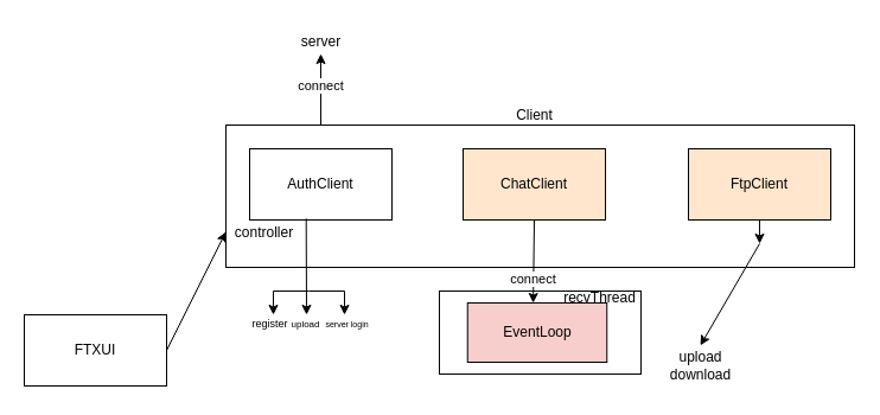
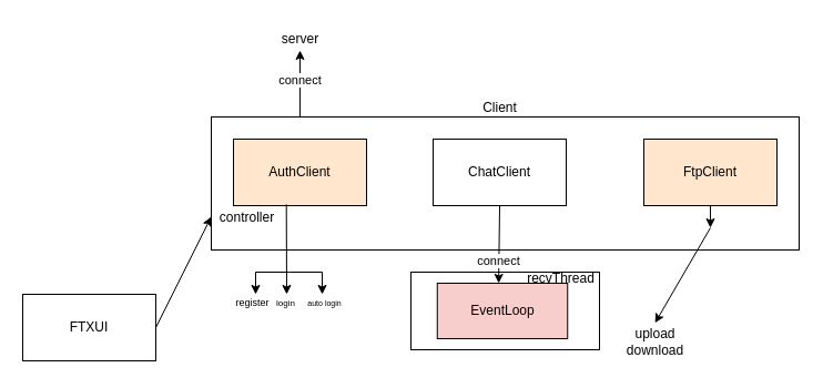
  <mxCell id="0" />
  <mxCell id="1" parent="0" />
- <mxCell id="2" value="ChatClient" style="rounded=0;whiteSpace=wrap;html=1;fillColor=#ffe6cc;" vertex="1" parent="1"><mxGeometry x="390" y="125" width="120" height="60" as="geometry" /></mxCell>
- <mxCell id="3" value="AuthClient" style="rounded=0;whiteSpace=wrap;html=1;" vertex="1" parent="1"><mxGeometry x="210" y="125" width="120" height="60" as="geometry" /></mxCell>
+ <mxCell id="2" value="ChatClient" style="rounded=0;whiteSpace=wrap;html=1;" vertex="1" parent="1"><mxGeometry x="390" y="125" width="120" height="60" as="geometry" /></mxCell>
+ <mxCell id="3" value="AuthClient" style="rounded=0;whiteSpace=wrap;html=1;fillColor=#ffe6cc;" vertex="1" parent="1"><mxGeometry x="210" y="125" width="120" height="60" as="geometry" /></mxCell>
  <mxCell id="4" value="FtpClient" style="rounded=0;whiteSpace=wrap;html=1;fillColor=#ffe6cc;" vertex="1" parent="1"><mxGeometry x="580" y="125" width="120" height="60" as="geometry" /></mxCell>
  <mxCell id="5" value="" style="rounded=0;whiteSpace=wrap;html=1;fillColor=none;" vertex="1" parent="1"><mxGeometry x="190" y="105" width="530" height="120" as="geometry" /></mxCell>
  <mxCell id="6" value="Client" style="text;html=1;align=center;verticalAlign=middle;resizable=0;points=[];autosize=1;strokeColor=none;fillColor=none;" vertex="1" parent="1"><mxGeometry x="425" y="82" width="50" height="30" as="geometry" /></mxCell>
  <mxCell id="7" value="" style="endArrow=classic;html=1;rounded=0;exitX=0.151;exitY=0;exitDx=0;exitDy=0;exitPerimeter=0;" edge="1" parent="1" source="5"><mxGeometry width="50" height="50" relative="1" as="geometry"><mxPoint x="475" y="-5" as="sourcePoint" /><mxPoint x="270" y="45" as="targetPoint" /></mxGeometry></mxCell>
  <mxCell id="8" value="connect" style="edgeLabel;html=1;align=center;verticalAlign=middle;resizable=0;points=[];" vertex="1" connectable="0" parent="7"><mxGeometry x="0.133" y="1" relative="1" as="geometry"><mxPoint as="offset" /></mxGeometry></mxCell>
  <mxCell id="9" value="server" style="text;html=1;align=center;verticalAlign=middle;resizable=0;points=[];autosize=1;strokeColor=none;fillColor=none;" vertex="1" parent="1"><mxGeometry x="240" y="20" width="60" height="30" as="geometry" /></mxCell>
  <mxCell id="10" value="FTXUI" style="rounded=0;whiteSpace=wrap;html=1;" vertex="1" parent="1"><mxGeometry x="20" y="265" width="120" height="60" as="geometry" /></mxCell>
  <mxCell id="11" value="" style="endArrow=classic;html=1;rounded=0;exitX=1;exitY=0.5;exitDx=0;exitDy=0;entryX=0;entryY=0.75;entryDx=0;entryDy=0;" edge="1" parent="1" source="10" target="5"><mxGeometry width="50" height="50" relative="1" as="geometry"><mxPoint x="420" y="215" as="sourcePoint" /><mxPoint x="470" y="165" as="targetPoint" /></mxGeometry></mxCell>
  <mxCell id="12" value="controller" style="text;html=1;align=center;verticalAlign=middle;resizable=0;points=[];autosize=1;strokeColor=none;fillColor=none;" vertex="1" parent="1"><mxGeometry x="187" y="181" width="70" height="30" as="geometry" /></mxCell>
  <mxCell id="13" value="" style="endArrow=classic;html=1;rounded=0;exitX=1.01;exitY=0.095;exitDx=0;exitDy=0;exitPerimeter=0;" edge="1" parent="1" source="12"><mxGeometry width="50" height="50" relative="1" as="geometry"><mxPoint x="420" y="215" as="sourcePoint" /><mxPoint x="258" y="265" as="targetPoint" /></mxGeometry></mxCell>
  <mxCell id="14" value="EventLoop" style="rounded=0;whiteSpace=wrap;html=1;fillColor=#f8cecc;" vertex="1" parent="1"><mxGeometry x="393.75" y="255" width="117.5" height="50" as="geometry" /></mxCell>
  <mxCell id="15" value="" style="endArrow=classic;html=1;rounded=0;entryX=0.471;entryY=0;entryDx=0;entryDy=0;entryPerimeter=0;" edge="1" parent="1" target="14"><mxGeometry width="50" height="50" relative="1" as="geometry"><mxPoint x="450" y="185" as="sourcePoint" /><mxPoint x="470" y="165" as="targetPoint" /></mxGeometry></mxCell>
  <mxCell id="16" value="connect" style="edgeLabel;html=1;align=center;verticalAlign=middle;resizable=0;points=[];" vertex="1" connectable="0" parent="15"><mxGeometry x="0.429" y="-1" relative="1" as="geometry"><mxPoint as="offset" /></mxGeometry></mxCell>
  <mxCell id="17" value="" style="rounded=0;whiteSpace=wrap;html=1;fillColor=none;" vertex="1" parent="1"><mxGeometry x="370" y="245" width="170" height="70" as="geometry" /></mxCell>
  <mxCell id="18" value="recvThread" style="text;html=1;align=center;verticalAlign=middle;resizable=0;points=[];autosize=1;strokeColor=none;fillColor=none;" vertex="1" parent="1"><mxGeometry x="465" y="236" width="80" height="30" as="geometry" /></mxCell>
  <mxCell id="19" value="" style="endArrow=classic;html=1;rounded=0;" edge="1" parent="1"><mxGeometry width="50" height="50" relative="1" as="geometry"><mxPoint x="260" y="245" as="sourcePoint" /><mxPoint x="230" y="265" as="targetPoint" /><Array as="points"><mxPoint x="230" y="245" /></Array></mxGeometry></mxCell>
  <mxCell id="20" value="" style="endArrow=classic;html=1;rounded=0;" edge="1" parent="1"><mxGeometry width="50" height="50" relative="1" as="geometry"><mxPoint x="260" y="245" as="sourcePoint" /><mxPoint x="290" y="265" as="targetPoint" /><Array as="points"><mxPoint x="290" y="245" /></Array></mxGeometry></mxCell>
  <mxCell id="21" value="&lt;font style=&quot;font-size: 9px;&quot;&gt;register&lt;/font&gt;" style="text;html=1;align=center;verticalAlign=middle;resizable=0;points=[];autosize=1;strokeColor=none;fillColor=none;" vertex="1" parent="1"><mxGeometry x="202" y="257" width="50" height="30" as="geometry" /></mxCell>
- <mxCell id="22" value="&lt;font style=&quot;font-size: 8px;&quot;&gt;upload&lt;/font&gt;" style="text;html=1;align=center;verticalAlign=middle;resizable=0;points=[];autosize=1;strokeColor=none;fillColor=none;" vertex="1" parent="1"><mxGeometry x="237" y="257" width="40" height="30" as="geometry" /></mxCell>
- <mxCell id="23" value="&lt;font style=&quot;font-size: 7px;&quot;&gt;server login&lt;/font&gt;" style="text;html=1;align=center;verticalAlign=middle;resizable=0;points=[];autosize=1;strokeColor=none;fillColor=none;" vertex="1" parent="1"><mxGeometry x="267" y="257" width="50" height="30" as="geometry" /></mxCell>
+ <mxCell id="22" value="&lt;font style=&quot;font-size: 8px;&quot;&gt;login&lt;/font&gt;" style="text;html=1;align=center;verticalAlign=middle;resizable=0;points=[];autosize=1;strokeColor=none;fillColor=none;" vertex="1" parent="1"><mxGeometry x="237" y="257" width="40" height="30" as="geometry" /></mxCell>
+ <mxCell id="23" value="&lt;font style=&quot;font-size: 7px;&quot;&gt;auto login&lt;/font&gt;" style="text;html=1;align=center;verticalAlign=middle;resizable=0;points=[];autosize=1;strokeColor=none;fillColor=none;" vertex="1" parent="1"><mxGeometry x="267" y="257" width="50" height="30" as="geometry" /></mxCell>
  <mxCell id="24" value="" style="endArrow=classic;html=1;rounded=0;exitX=0.849;exitY=0.667;exitDx=0;exitDy=0;exitPerimeter=0;" edge="1" parent="1" source="5"><mxGeometry width="50" height="50" relative="1" as="geometry"><mxPoint x="430" y="165" as="sourcePoint" /><mxPoint x="640" y="205" as="targetPoint" /></mxGeometry></mxCell>
  <mxCell id="25" value="upload&lt;div&gt;download&lt;/div&gt;" style="text;html=1;align=center;verticalAlign=middle;resizable=0;points=[];autosize=1;strokeColor=none;fillColor=none;" vertex="1" parent="1"><mxGeometry x="555" y="288" width="70" height="40" as="geometry" /></mxCell>
  <mxCell id="26" value="" style="endArrow=classic;html=1;rounded=0;entryX=0.501;entryY=0.071;entryDx=0;entryDy=0;entryPerimeter=0;" edge="1" parent="1" target="25"><mxGeometry width="50" height="50" relative="1" as="geometry"><mxPoint x="640" y="205" as="sourcePoint" /><mxPoint x="460" y="135" as="targetPoint" /></mxGeometry></mxCell>
